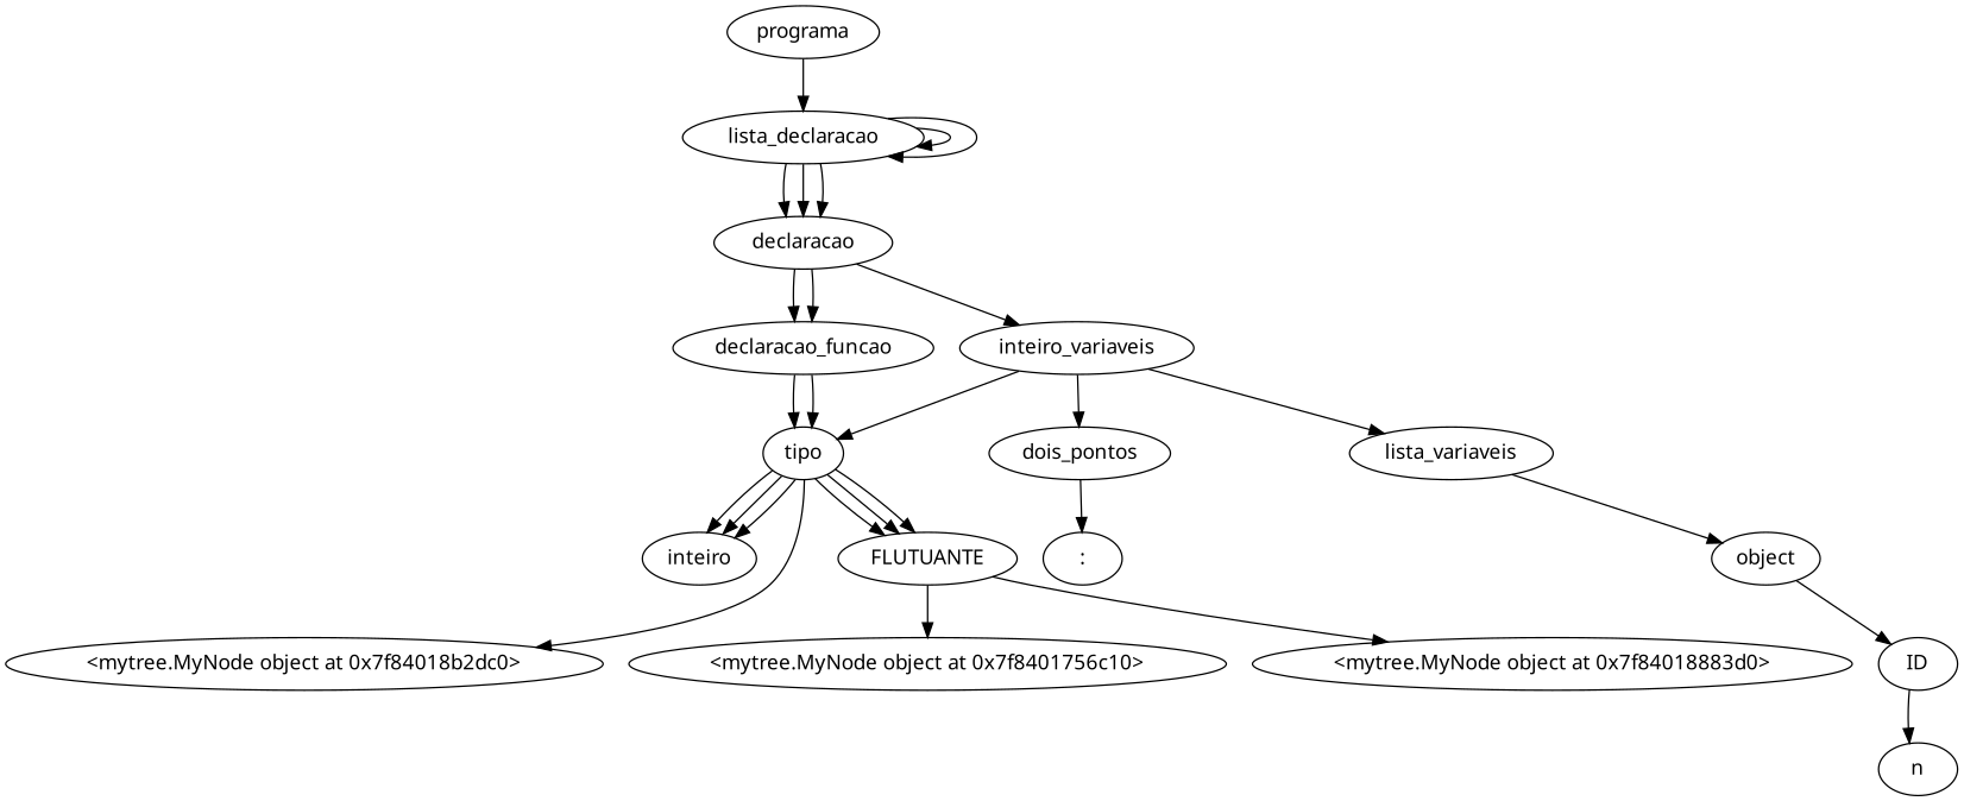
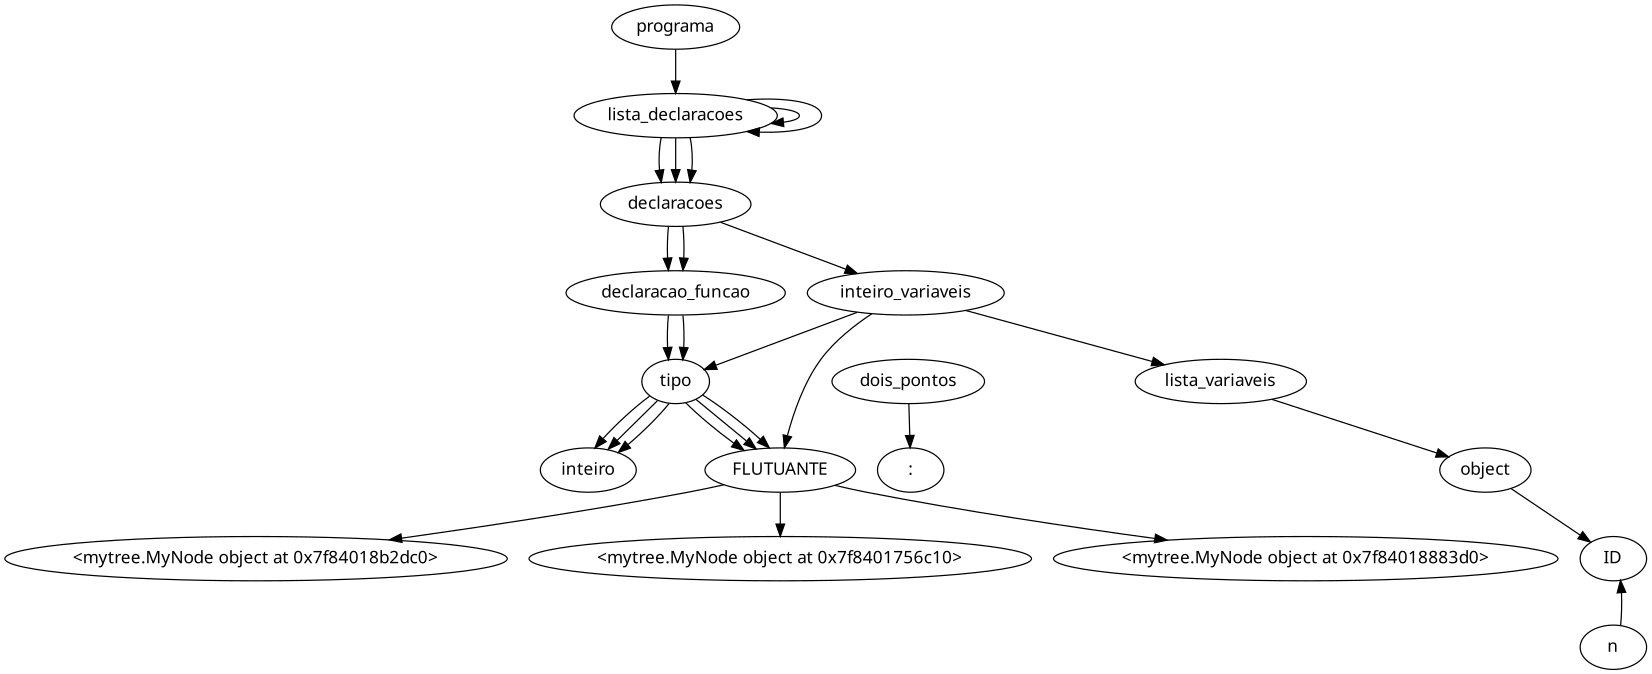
  digraph {
    fontname="Noto Sans"
    node [fontname="Noto Sans"]
    edge [fontname="Noto Sans"]
    programa
-   lista_declaracoes [label=lista_declaracao]
-   declaracao
+   lista_declaracoes
+   declaracao [label=declaracoes]
    n4 [label=inteiro_variaveis]
    declaracao_funcao
    tipo
    dois_pontos
    lista_variaveis
    inteiro
    FLUTUANTE
    ":"
    n12 [label=object]
    "<mytree.MyNode object at 0x7f84018b2dc0>"
    "<mytree.MyNode object at 0x7f8401756c10>"
    "<mytree.MyNode object at 0x7f84018883d0>"
    ID
    n
    programa -> lista_declaracoes
    lista_declaracoes -> lista_declaracoes
    lista_declaracoes -> lista_declaracoes
    lista_declaracoes -> declaracao
    lista_declaracoes -> declaracao
    lista_declaracoes -> declaracao
    declaracao -> n4
    declaracao -> declaracao_funcao
    declaracao -> declaracao_funcao
    n4 -> tipo
-   n4 -> dois_pontos
+   n4 -> FLUTUANTE
    n4 -> lista_variaveis
    declaracao_funcao -> tipo
    declaracao_funcao -> tipo
    tipo -> inteiro
    tipo -> inteiro
    tipo -> inteiro
    tipo -> FLUTUANTE
    tipo -> FLUTUANTE
    tipo -> FLUTUANTE
    dois_pontos -> ":"
    lista_variaveis -> n12
-   tipo -> "<mytree.MyNode object at 0x7f84018b2dc0>"
+   FLUTUANTE -> "<mytree.MyNode object at 0x7f84018b2dc0>"
    FLUTUANTE -> "<mytree.MyNode object at 0x7f8401756c10>"
    FLUTUANTE -> "<mytree.MyNode object at 0x7f84018883d0>"
    n12 -> ID
-   ID -> n
+   n -> ID
  }
